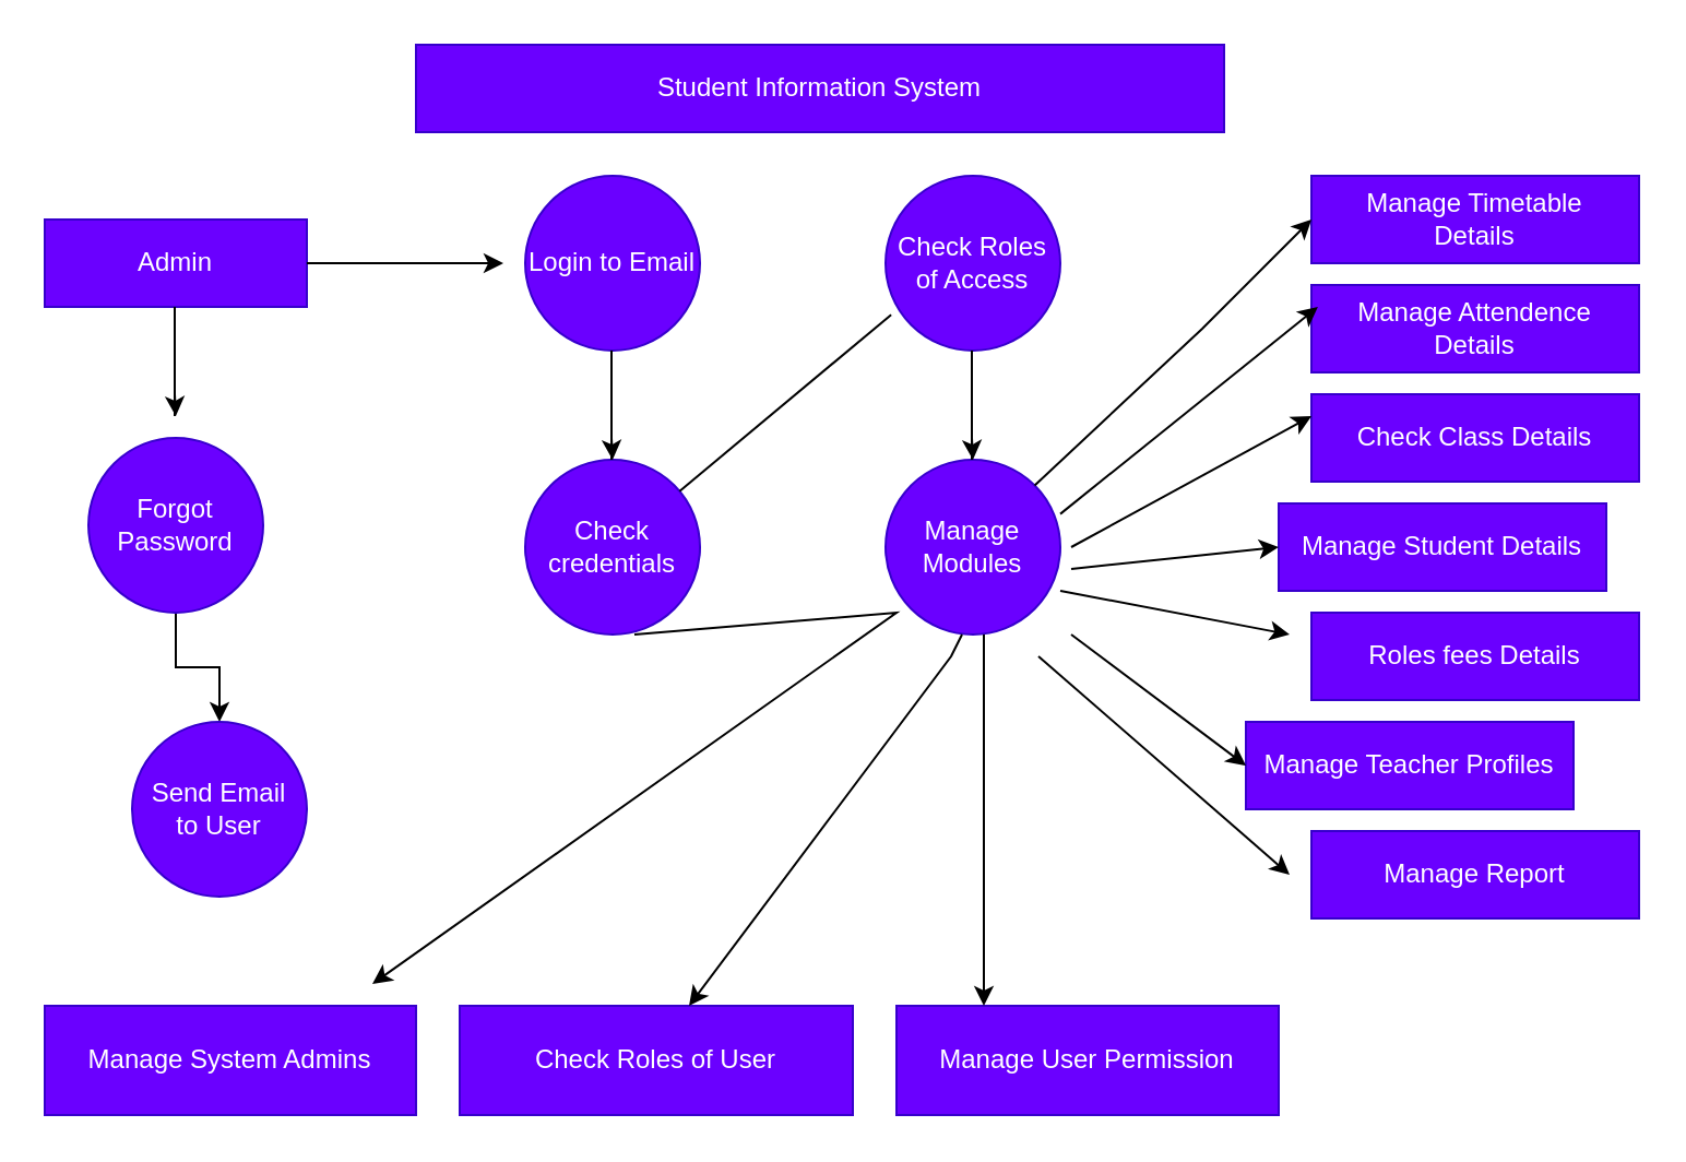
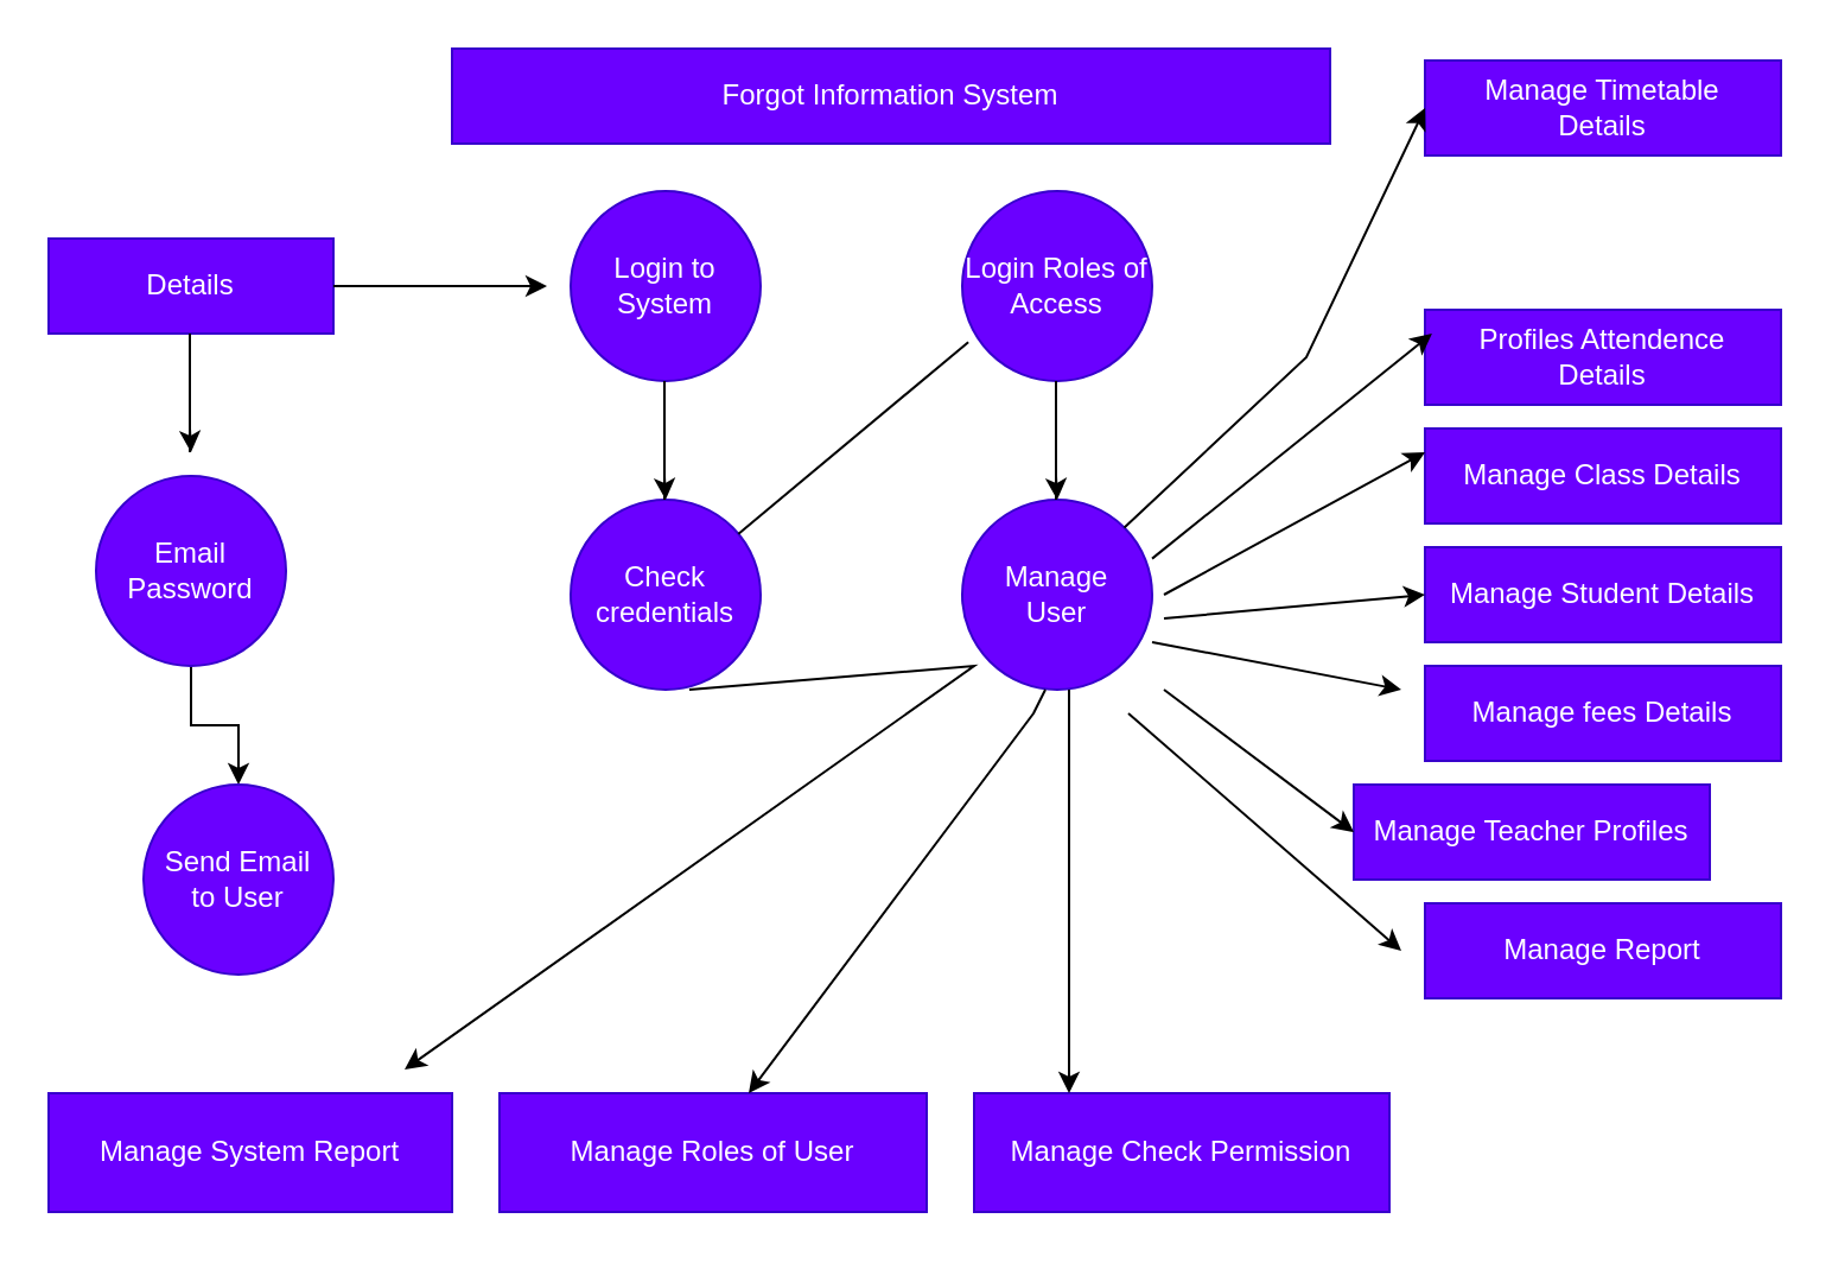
  <mxCell id="0" />
  <mxCell id="1" parent="0" />
- <mxCell id="2" value="Check Roles of Access" style="ellipse;whiteSpace=wrap;html=1;aspect=fixed;strokeColor=#3700CC;fillColor=#6a00ff;fontColor=#ffffff;" vertex="1" parent="1"><mxGeometry x="405" y="80" width="80" height="80" as="geometry" /></mxCell>
- <mxCell id="3" value="Manage&lt;div&gt;Modules&lt;/div&gt;" style="ellipse;whiteSpace=wrap;html=1;aspect=fixed;fillColor=#6a00ff;fontColor=#ffffff;strokeColor=#3700CC;" vertex="1" parent="1"><mxGeometry x="405" y="210" width="80" height="80" as="geometry" /></mxCell>
- <mxCell id="4" value="Login to Email" style="ellipse;whiteSpace=wrap;html=1;aspect=fixed;fillColor=#6a00ff;fontColor=#ffffff;strokeColor=#3700CC;" vertex="1" parent="1"><mxGeometry x="240" y="80" width="80" height="80" as="geometry" /></mxCell>
+ <mxCell id="2" value="Login Roles of Access" style="ellipse;whiteSpace=wrap;html=1;aspect=fixed;strokeColor=#3700CC;fillColor=#6a00ff;fontColor=#ffffff;" vertex="1" parent="1"><mxGeometry x="405" y="80" width="80" height="80" as="geometry" /></mxCell>
+ <mxCell id="3" value="Manage&lt;div&gt;User&lt;/div&gt;" style="ellipse;whiteSpace=wrap;html=1;aspect=fixed;fillColor=#6a00ff;fontColor=#ffffff;strokeColor=#3700CC;" vertex="1" parent="1"><mxGeometry x="405" y="210" width="80" height="80" as="geometry" /></mxCell>
+ <mxCell id="4" value="Login to System" style="ellipse;whiteSpace=wrap;html=1;aspect=fixed;fillColor=#6a00ff;fontColor=#ffffff;strokeColor=#3700CC;" vertex="1" parent="1"><mxGeometry x="240" y="80" width="80" height="80" as="geometry" /></mxCell>
  <mxCell id="5" value="Check credentials" style="ellipse;whiteSpace=wrap;html=1;aspect=fixed;fillColor=#6a00ff;fontColor=#ffffff;strokeColor=#3700CC;" vertex="1" parent="1"><mxGeometry x="240" y="210" width="80" height="80" as="geometry" /></mxCell>
- <mxCell id="6" value="Admin" style="rounded=0;whiteSpace=wrap;html=1;fillColor=#6a00ff;fontColor=#ffffff;strokeColor=#3700CC;" vertex="1" parent="1"><mxGeometry x="20" y="100" width="120" height="40" as="geometry" /></mxCell>
+ <mxCell id="6" value="Details" style="rounded=0;whiteSpace=wrap;html=1;fillColor=#6a00ff;fontColor=#ffffff;strokeColor=#3700CC;" vertex="1" parent="1"><mxGeometry x="20" y="100" width="120" height="40" as="geometry" /></mxCell>
  <mxCell id="7" value="" style="edgeStyle=orthogonalEdgeStyle;rounded=0;orthogonalLoop=1;jettySize=auto;html=1;" edge="1" parent="1" source="8" target="9"><mxGeometry relative="1" as="geometry" /></mxCell>
- <mxCell id="8" value="Forgot&lt;div&gt;Password&lt;/div&gt;" style="ellipse;whiteSpace=wrap;html=1;aspect=fixed;fillColor=#6a00ff;fontColor=#ffffff;strokeColor=#3700CC;" vertex="1" parent="1"><mxGeometry x="40" y="200" width="80" height="80" as="geometry" /></mxCell>
+ <mxCell id="8" value="Email&lt;div&gt;Password&lt;/div&gt;" style="ellipse;whiteSpace=wrap;html=1;aspect=fixed;fillColor=#6a00ff;fontColor=#ffffff;strokeColor=#3700CC;" vertex="1" parent="1"><mxGeometry x="40" y="200" width="80" height="80" as="geometry" /></mxCell>
  <mxCell id="9" value="Send Email&lt;div&gt;to User&lt;/div&gt;" style="ellipse;whiteSpace=wrap;html=1;aspect=fixed;fillColor=#6a00ff;fontColor=#ffffff;strokeColor=#3700CC;" vertex="1" parent="1"><mxGeometry x="60" y="330" width="80" height="80" as="geometry" /></mxCell>
- <mxCell id="10" value="Manage System Admins" style="rounded=0;whiteSpace=wrap;html=1;fillColor=#6a00ff;fontColor=#ffffff;strokeColor=#3700CC;" vertex="1" parent="1"><mxGeometry x="20" y="460" width="170" height="50" as="geometry" /></mxCell>
- <mxCell id="11" value="Check Roles of User" style="rounded=0;whiteSpace=wrap;html=1;fillColor=#6a00ff;fontColor=#ffffff;strokeColor=#3700CC;" vertex="1" parent="1"><mxGeometry x="210" y="460" width="180" height="50" as="geometry" /></mxCell>
- <mxCell id="12" value="Manage User Permission" style="rounded=0;whiteSpace=wrap;html=1;fillColor=#6a00ff;fontColor=#ffffff;strokeColor=#3700CC;" vertex="1" parent="1"><mxGeometry x="410" y="460" width="175" height="50" as="geometry" /></mxCell>
- <mxCell id="13" value="Manage Timetable&lt;div&gt;Details&lt;/div&gt;" style="rounded=0;whiteSpace=wrap;html=1;fillColor=#6a00ff;fontColor=#ffffff;strokeColor=#3700CC;" vertex="1" parent="1"><mxGeometry x="600" y="80" width="150" height="40" as="geometry" /></mxCell>
- <mxCell id="14" value="Manage Attendence&lt;div&gt;Details&lt;/div&gt;" style="rounded=0;whiteSpace=wrap;html=1;fillColor=#6a00ff;fontColor=#ffffff;strokeColor=#3700CC;" vertex="1" parent="1"><mxGeometry x="600" y="130" width="150" height="40" as="geometry" /></mxCell>
- <mxCell id="15" value="Check Class Details" style="rounded=0;whiteSpace=wrap;html=1;strokeColor=#3700CC;fillColor=#6a00ff;fontColor=#ffffff;" vertex="1" parent="1"><mxGeometry x="600" y="180" width="150" height="40" as="geometry" /></mxCell>
- <mxCell id="16" value="Manage Student Details" style="rounded=0;whiteSpace=wrap;html=1;fillColor=#6a00ff;fontColor=#ffffff;strokeColor=#3700CC;" vertex="1" parent="1"><mxGeometry x="585" y="230" width="150" height="40" as="geometry" /></mxCell>
- <mxCell id="17" value="Roles fees Details" style="rounded=0;whiteSpace=wrap;html=1;fillColor=#6a00ff;fontColor=#ffffff;strokeColor=#3700CC;" vertex="1" parent="1"><mxGeometry x="600" y="280" width="150" height="40" as="geometry" /></mxCell>
+ <mxCell id="10" value="Manage System Report" style="rounded=0;whiteSpace=wrap;html=1;fillColor=#6a00ff;fontColor=#ffffff;strokeColor=#3700CC;" vertex="1" parent="1"><mxGeometry x="20" y="460" width="170" height="50" as="geometry" /></mxCell>
+ <mxCell id="11" value="Manage Roles of User" style="rounded=0;whiteSpace=wrap;html=1;fillColor=#6a00ff;fontColor=#ffffff;strokeColor=#3700CC;" vertex="1" parent="1"><mxGeometry x="210" y="460" width="180" height="50" as="geometry" /></mxCell>
+ <mxCell id="12" value="Manage Check Permission" style="rounded=0;whiteSpace=wrap;html=1;fillColor=#6a00ff;fontColor=#ffffff;strokeColor=#3700CC;" vertex="1" parent="1"><mxGeometry x="410" y="460" width="175" height="50" as="geometry" /></mxCell>
+ <mxCell id="13" value="Manage Timetable&lt;div&gt;Details&lt;/div&gt;" style="rounded=0;whiteSpace=wrap;html=1;fillColor=#6a00ff;fontColor=#ffffff;strokeColor=#3700CC;" vertex="1" parent="1"><mxGeometry x="600" y="25" width="150" height="40" as="geometry" /></mxCell>
+ <mxCell id="14" value="Profiles Attendence&lt;div&gt;Details&lt;/div&gt;" style="rounded=0;whiteSpace=wrap;html=1;fillColor=#6a00ff;fontColor=#ffffff;strokeColor=#3700CC;" vertex="1" parent="1"><mxGeometry x="600" y="130" width="150" height="40" as="geometry" /></mxCell>
+ <mxCell id="15" value="Manage Class Details" style="rounded=0;whiteSpace=wrap;html=1;strokeColor=#3700CC;fillColor=#6a00ff;fontColor=#ffffff;" vertex="1" parent="1"><mxGeometry x="600" y="180" width="150" height="40" as="geometry" /></mxCell>
+ <mxCell id="16" value="Manage Student Details" style="rounded=0;whiteSpace=wrap;html=1;fillColor=#6a00ff;fontColor=#ffffff;strokeColor=#3700CC;" vertex="1" parent="1"><mxGeometry x="600" y="230" width="150" height="40" as="geometry" /></mxCell>
+ <mxCell id="17" value="Manage fees Details" style="rounded=0;whiteSpace=wrap;html=1;fillColor=#6a00ff;fontColor=#ffffff;strokeColor=#3700CC;" vertex="1" parent="1"><mxGeometry x="600" y="280" width="150" height="40" as="geometry" /></mxCell>
  <mxCell id="18" value="Manage Teacher Profiles" style="rounded=0;whiteSpace=wrap;html=1;fillColor=#6a00ff;fontColor=#ffffff;strokeColor=#3700CC;" vertex="1" parent="1"><mxGeometry x="570" y="330" width="150" height="40" as="geometry" /></mxCell>
  <mxCell id="19" value="Manage Report" style="rounded=0;whiteSpace=wrap;html=1;fillColor=#6a00ff;fontColor=#ffffff;strokeColor=#3700CC;" vertex="1" parent="1"><mxGeometry x="600" y="380" width="150" height="40" as="geometry" /></mxCell>
- <mxCell id="20" value="Student Information System" style="rounded=0;whiteSpace=wrap;html=1;strokeColor=#3700CC;fillColor=#6a00ff;fontColor=#ffffff;" vertex="1" parent="1"><mxGeometry x="190" y="20" width="370" height="40" as="geometry" /></mxCell>
+ <mxCell id="20" value="Forgot Information System" style="rounded=0;whiteSpace=wrap;html=1;strokeColor=#3700CC;fillColor=#6a00ff;fontColor=#ffffff;" vertex="1" parent="1"><mxGeometry x="190" y="20" width="370" height="40" as="geometry" /></mxCell>
  <mxCell id="21" value="" style="endArrow=classic;html=1;rounded=0;" edge="1" parent="1" source="6"><mxGeometry width="50" height="50" relative="1" as="geometry"><mxPoint x="150" y="160" as="sourcePoint" /><mxPoint x="230" y="120" as="targetPoint" /><Array as="points"><mxPoint x="200" y="120" /></Array></mxGeometry></mxCell>
  <mxCell id="22" value="" style="endArrow=classic;html=1;rounded=0;" edge="1" parent="1"><mxGeometry width="50" height="50" relative="1" as="geometry"><mxPoint x="79.5" y="140" as="sourcePoint" /><mxPoint x="80" y="190" as="targetPoint" /><Array as="points"><mxPoint x="79.5" y="190" /><mxPoint x="79.5" y="180" /></Array></mxGeometry></mxCell>
  <mxCell id="23" value="" style="endArrow=classic;html=1;rounded=0;" edge="1" parent="1"><mxGeometry width="50" height="50" relative="1" as="geometry"><mxPoint x="279.5" y="160" as="sourcePoint" /><mxPoint x="280" y="210" as="targetPoint" /><Array as="points"><mxPoint x="279.5" y="210" /><mxPoint x="279.5" y="200" /></Array></mxGeometry></mxCell>
  <mxCell id="24" value="" style="endArrow=none;html=1;rounded=0;entryX=0.032;entryY=0.795;entryDx=0;entryDy=0;entryPerimeter=0;" edge="1" parent="1" source="5" target="2"><mxGeometry width="50" height="50" relative="1" as="geometry"><mxPoint x="350" y="200" as="sourcePoint" /><mxPoint x="400" y="150" as="targetPoint" /></mxGeometry></mxCell>
  <mxCell id="25" value="" style="endArrow=classic;html=1;rounded=0;" edge="1" parent="1"><mxGeometry width="50" height="50" relative="1" as="geometry"><mxPoint x="444.5" y="160" as="sourcePoint" /><mxPoint x="445" y="210" as="targetPoint" /><Array as="points"><mxPoint x="444.5" y="210" /><mxPoint x="444.5" y="200" /></Array></mxGeometry></mxCell>
  <mxCell id="26" value="" style="endArrow=classic;html=1;rounded=0;entryX=0;entryY=0.5;entryDx=0;entryDy=0;exitX=1;exitY=0;exitDx=0;exitDy=0;" edge="1" parent="1" source="3" target="13"><mxGeometry width="50" height="50" relative="1" as="geometry"><mxPoint x="530" y="170" as="sourcePoint" /><mxPoint x="580" y="120" as="targetPoint" /><Array as="points"><mxPoint x="550" y="150" /></Array></mxGeometry></mxCell>
  <mxCell id="27" value="" style="endArrow=classic;html=1;rounded=0;entryX=0;entryY=0.25;entryDx=0;entryDy=0;exitX=0.963;exitY=0.31;exitDx=0;exitDy=0;exitPerimeter=0;" edge="1" parent="1"><mxGeometry width="50" height="50" relative="1" as="geometry"><mxPoint x="485" y="234.8" as="sourcePoint" /><mxPoint x="602.96" y="140" as="targetPoint" /><Array as="points" /></mxGeometry></mxCell>
  <mxCell id="28" value="" style="endArrow=classic;html=1;rounded=0;entryX=0;entryY=0.25;entryDx=0;entryDy=0;" edge="1" parent="1" target="15"><mxGeometry width="50" height="50" relative="1" as="geometry"><mxPoint x="490" y="250" as="sourcePoint" /><mxPoint x="590" y="189" as="targetPoint" /><Array as="points" /></mxGeometry></mxCell>
  <mxCell id="29" value="" style="endArrow=classic;html=1;rounded=0;entryX=0;entryY=0.5;entryDx=0;entryDy=0;" edge="1" parent="1" target="16"><mxGeometry width="50" height="50" relative="1" as="geometry"><mxPoint x="490" y="260" as="sourcePoint" /><mxPoint x="560" y="240" as="targetPoint" /><Array as="points" /></mxGeometry></mxCell>
  <mxCell id="30" value="" style="endArrow=classic;html=1;rounded=0;" edge="1" parent="1"><mxGeometry width="50" height="50" relative="1" as="geometry"><mxPoint x="485" y="270" as="sourcePoint" /><mxPoint x="590" y="290" as="targetPoint" /><Array as="points" /></mxGeometry></mxCell>
  <mxCell id="31" value="" style="endArrow=classic;html=1;rounded=0;entryX=0;entryY=0.5;entryDx=0;entryDy=0;" edge="1" parent="1" target="18"><mxGeometry width="50" height="50" relative="1" as="geometry"><mxPoint x="490" y="290" as="sourcePoint" /><mxPoint x="637.96" y="330" as="targetPoint" /><Array as="points"><mxPoint x="490" y="290" /></Array></mxGeometry></mxCell>
  <mxCell id="32" value="" style="endArrow=classic;html=1;rounded=0;" edge="1" parent="1"><mxGeometry width="50" height="50" relative="1" as="geometry"><mxPoint x="475" y="300" as="sourcePoint" /><mxPoint x="590" y="400" as="targetPoint" /><Array as="points"><mxPoint x="475" y="300" /></Array></mxGeometry></mxCell>
  <mxCell id="33" value="" style="endArrow=classic;html=1;rounded=0;" edge="1" parent="1"><mxGeometry width="50" height="50" relative="1" as="geometry"><mxPoint x="450" y="320" as="sourcePoint" /><mxPoint x="450" y="460" as="targetPoint" /><Array as="points"><mxPoint x="450" y="290" /><mxPoint x="450" y="320" /></Array></mxGeometry></mxCell>
  <mxCell id="34" value="" style="endArrow=classic;html=1;rounded=0;" edge="1" parent="1"><mxGeometry width="50" height="50" relative="1" as="geometry"><mxPoint x="435" y="300" as="sourcePoint" /><mxPoint x="315" y="460" as="targetPoint" /><Array as="points"><mxPoint x="440" y="290" /><mxPoint x="435" y="300" /></Array></mxGeometry></mxCell>
  <mxCell id="35" value="" style="endArrow=classic;html=1;rounded=0;" edge="1" parent="1"><mxGeometry width="50" height="50" relative="1" as="geometry"><mxPoint x="290" y="290" as="sourcePoint" /><mxPoint x="170" y="450" as="targetPoint" /><Array as="points"><mxPoint x="410" y="280" /></Array></mxGeometry></mxCell>
